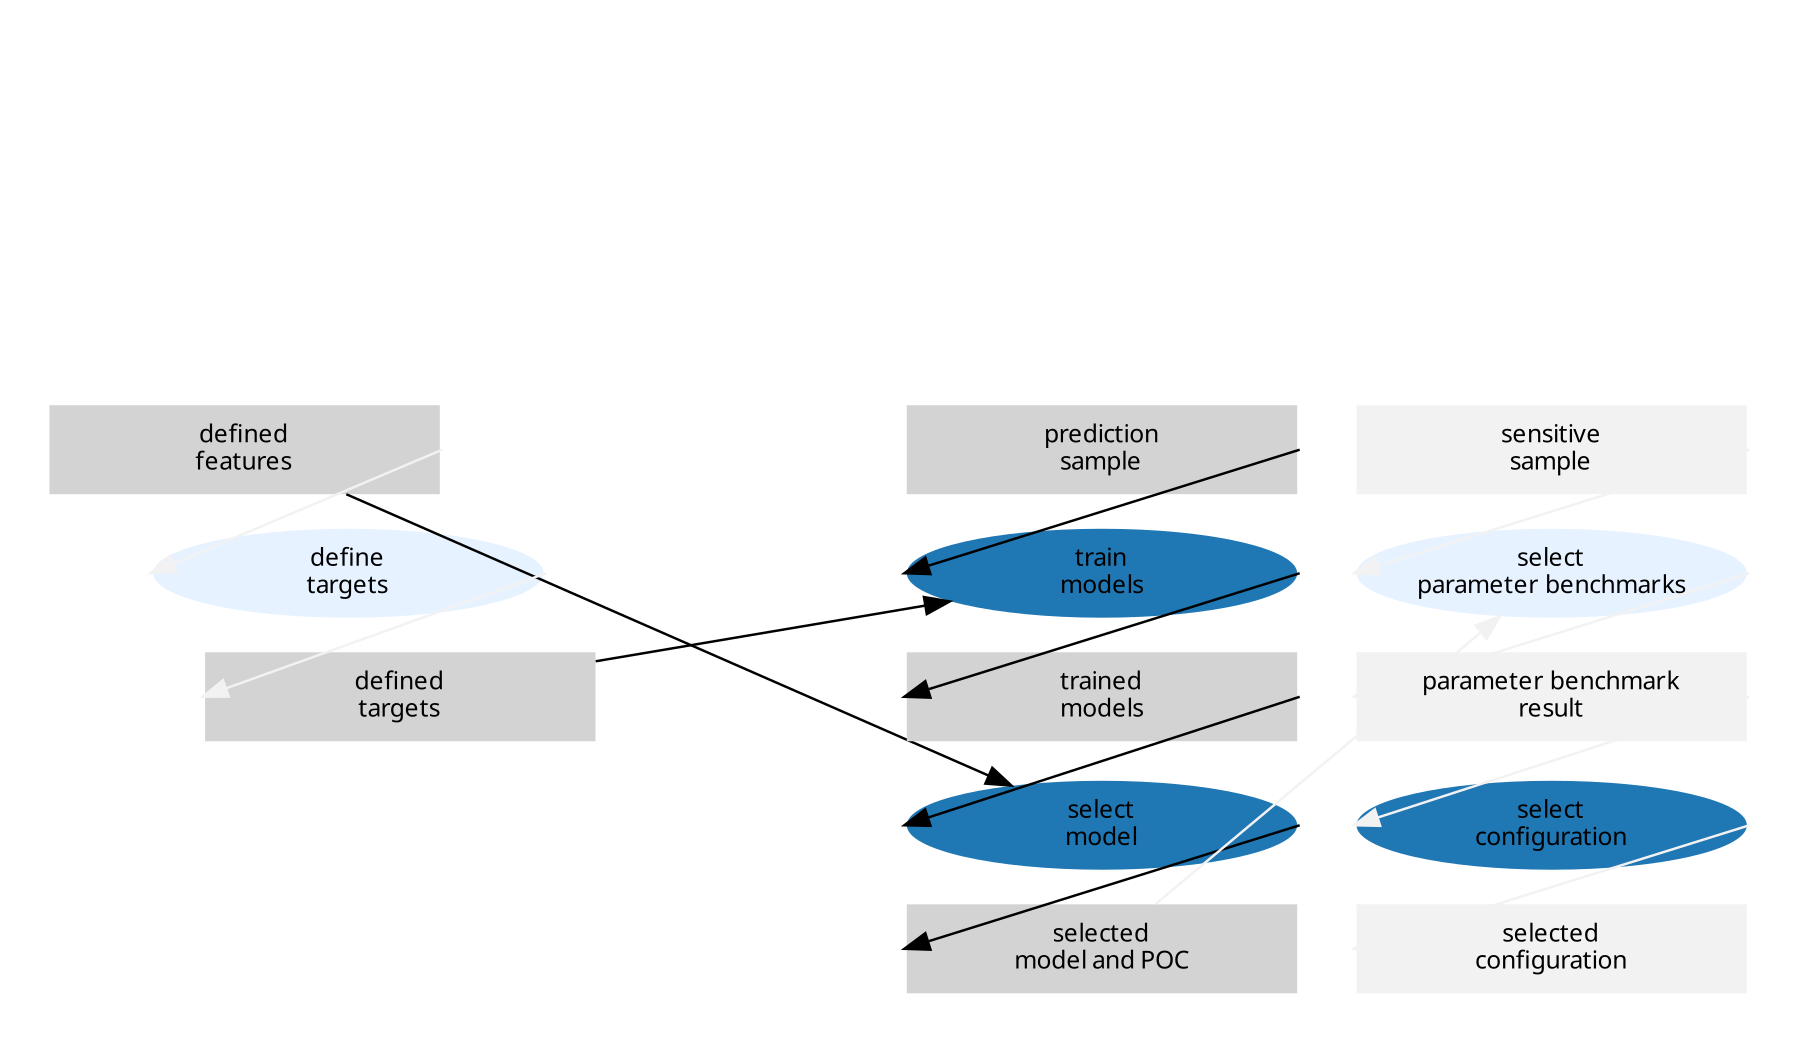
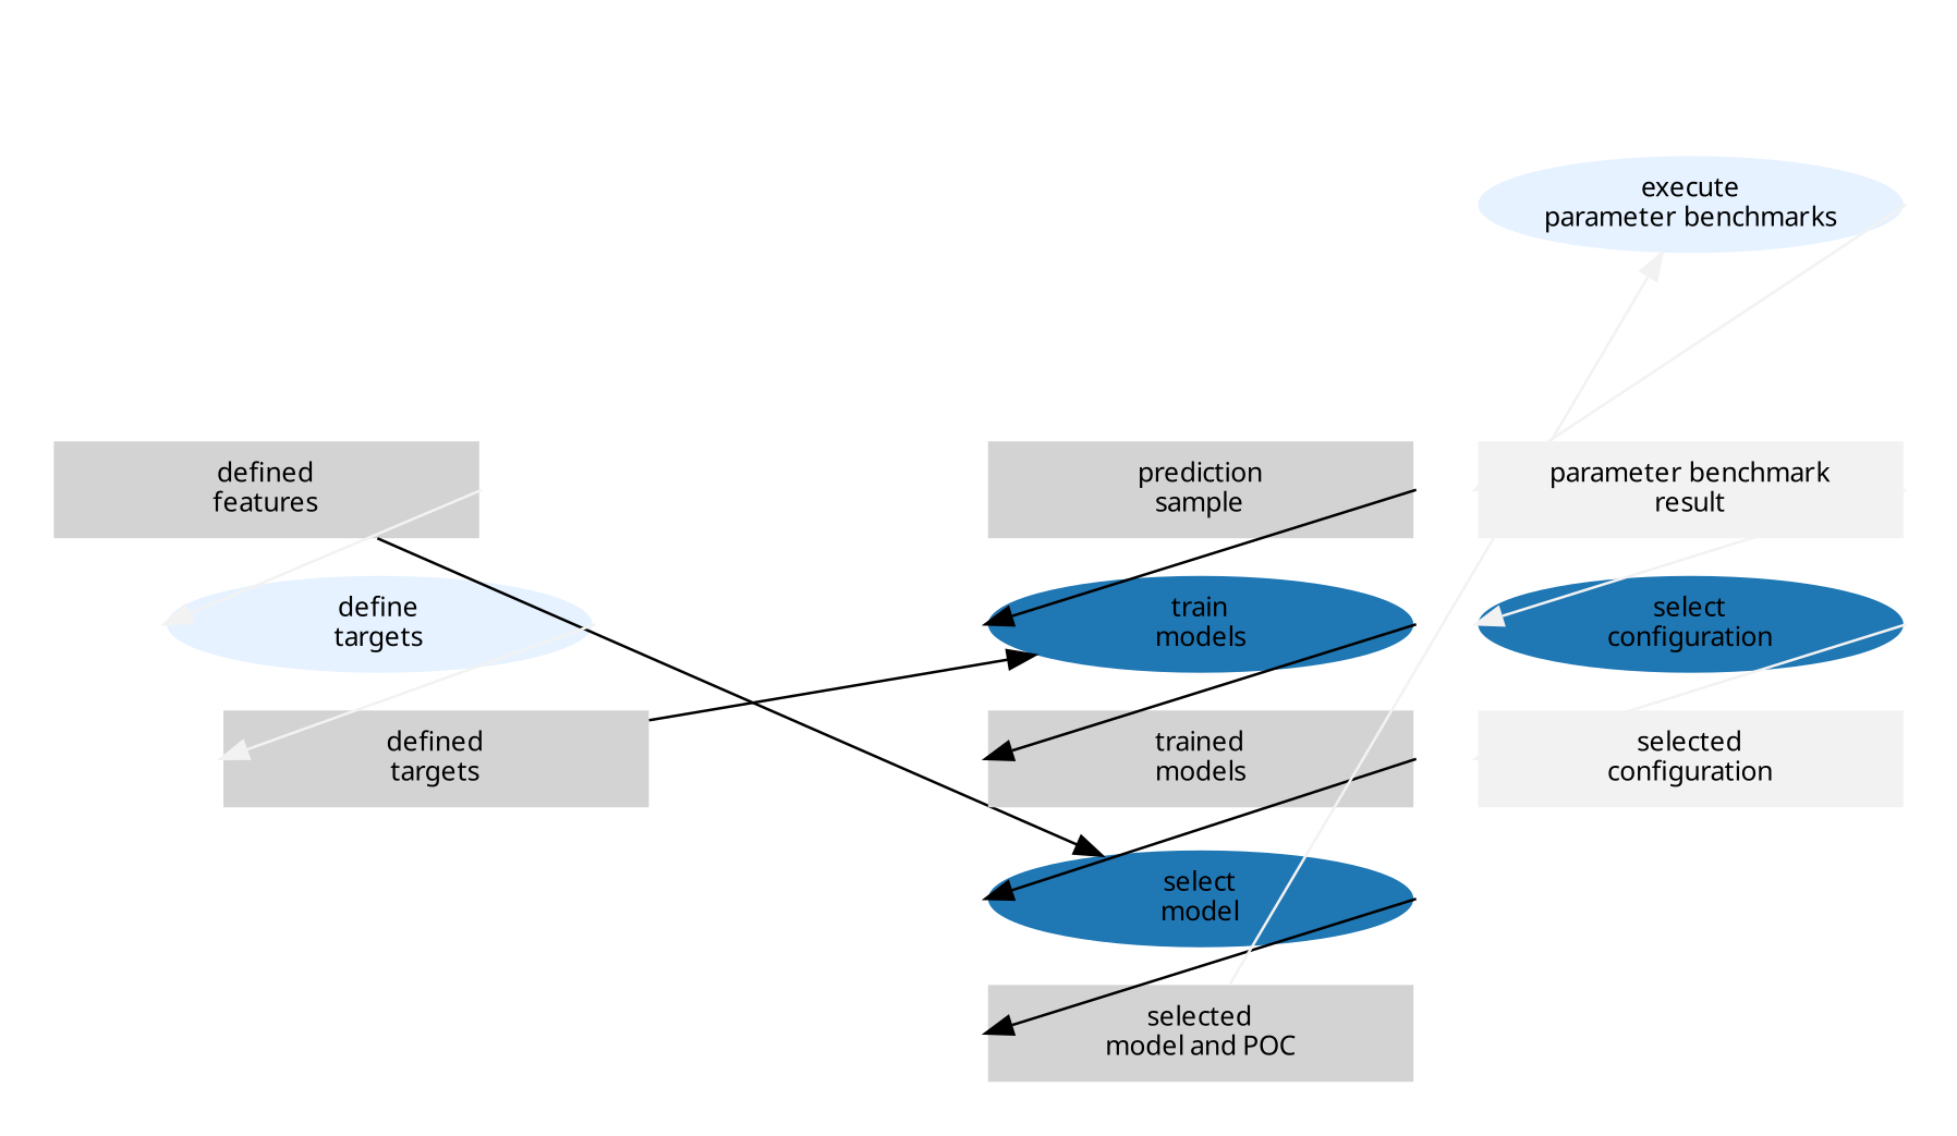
  digraph {
    fontname=Verdana
    fontsize=10
    nodesep=0.1
    peripheries=0
    rankdir=TB
    ranksep=0.2
    splines=False
    node [fixedsize=True fontname=Verdana fontsize=10 penwidth=0 style=filled shape=polygon]
    edge [style=invis]
    0 [height=2 style=invis width=0 shape=""]
    1 [height=2 style=invis width=0 shape=""]
    2 [height=2 style=invis width=0 shape=""]
    "0A" [style=invis width=2.2 shape=""]
    n5 [label="defined\nfeatures" width=2.2]
    n6 [fillcolor="#e6f2ff" label="define\ntargets" shape=oval width=2.2]
    n7 [label="defined\ntargets" width=2.2]
    n8 [label="prediction\nsample" width=2.2]
    n9 [fillcolor="#1f77b4" label="train\nmodels" shape=oval width=2.2]
    n10 [label="trained\nmodels" width=2.2]
    n11 [fillcolor="#1f77b4" label="select\nmodel" shape=oval width=2.2]
    n12 [label="selected\nmodel and POC" width=2.2]
-   n13 [fillcolor="#f2f2f2" label="sensitive\nsample" width=2.2]
-   n14 [fillcolor="#e6f2ff" label="select\nparameter benchmarks" shape=oval width=2.2]
+   n14 [fillcolor="#e6f2ff" label="execute\nparameter benchmarks" shape=oval width=2.2]
    n15 [fillcolor="#f2f2f2" label="parameter benchmark\nresult" width=2.2]
    n16 [fillcolor="#1f77b4" label="select\nconfiguration" shape=oval width=2.2]
    n17 [fillcolor="#f2f2f2" label="selected\nconfiguration" width=2.2]
    subgraph sub_1 {
      rank=same
      0
      1
      2
    }
    subgraph cluster_2 {
      labeljust=l
      "0A"
      n5
      n6
      n7
    }
    subgraph cluster_3 {
      labeljust=l
      n8
      n9
      n10
      n11
      n12
    }
    subgraph cluster_4 {
      labeljust=l
-     n13
      n14
      n15
      n16
      n17
    }
    0 -> 1
    0 -> "0A" [headport=w tailport=e]
    1 -> 2
    1 -> n8 [headport=w tailport=e]
-   2 -> n13 [headport=w tailport=e]
    n5 -> n6
    n5 -> n6 [color="#f2f2f2" headport=w style=solid tailport=e]
    n5 -> n11 [constraint=false style=solid]
    n6 -> n7
    n6 -> n7 [color="#f2f2f2" headport=w style=solid tailport=e]
    n7 -> n9 [constraint=false style=solid]
    n8 -> n9
    n8 -> n9 [headport=w style=solid tailport=e]
    n9 -> n10
    n9 -> n10 [headport=w style=solid tailport=e]
    n10 -> n11
    n10 -> n11 [headport=w style=solid tailport=e]
    n11 -> n12
    n11 -> n12 [headport=w style=solid tailport=e]
    n12 -> n14 [color="#f2f2f2" constraint=false style=solid]
-   n13 -> n14
-   n13 -> n14 [color="#f2f2f2" headport=w style=solid tailport=e]
    n14 -> n15
    n14 -> n15 [color="#f2f2f2" headport=w style=solid tailport=e]
    n15 -> n16
    n15 -> n16 [color="#f2f2f2" headport=w style=solid tailport=e]
    n16 -> n17
    n16 -> n17 [color="#f2f2f2" headport=w style=solid tailport=e]
  }
